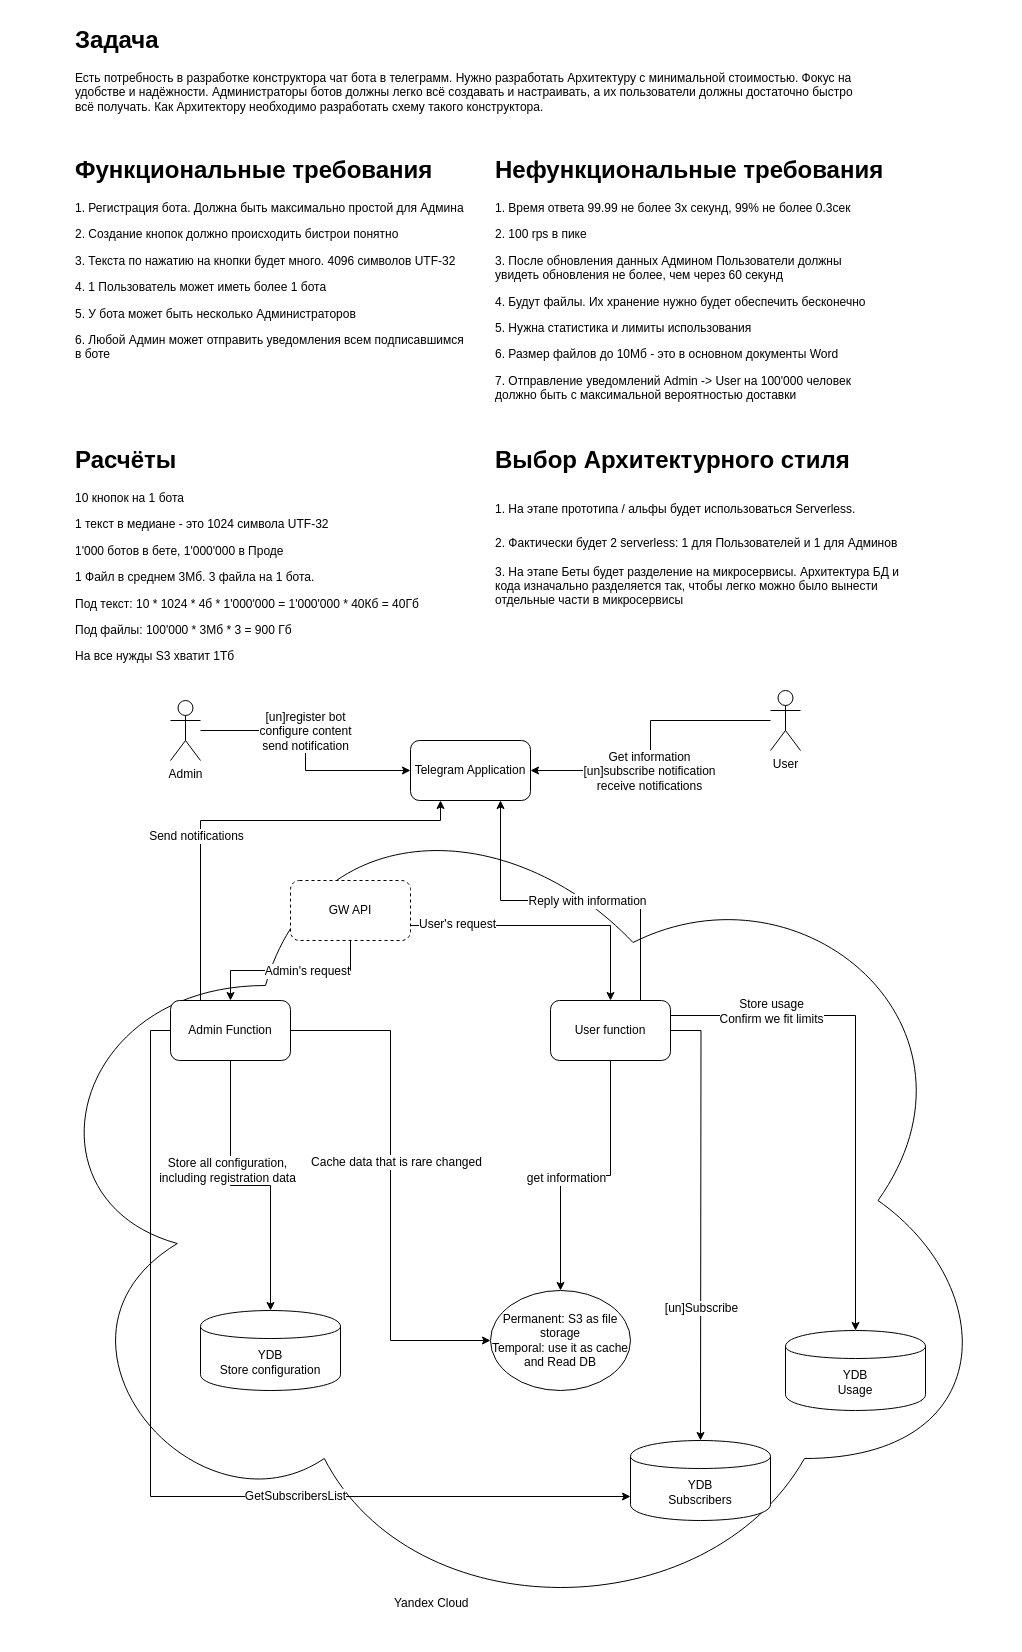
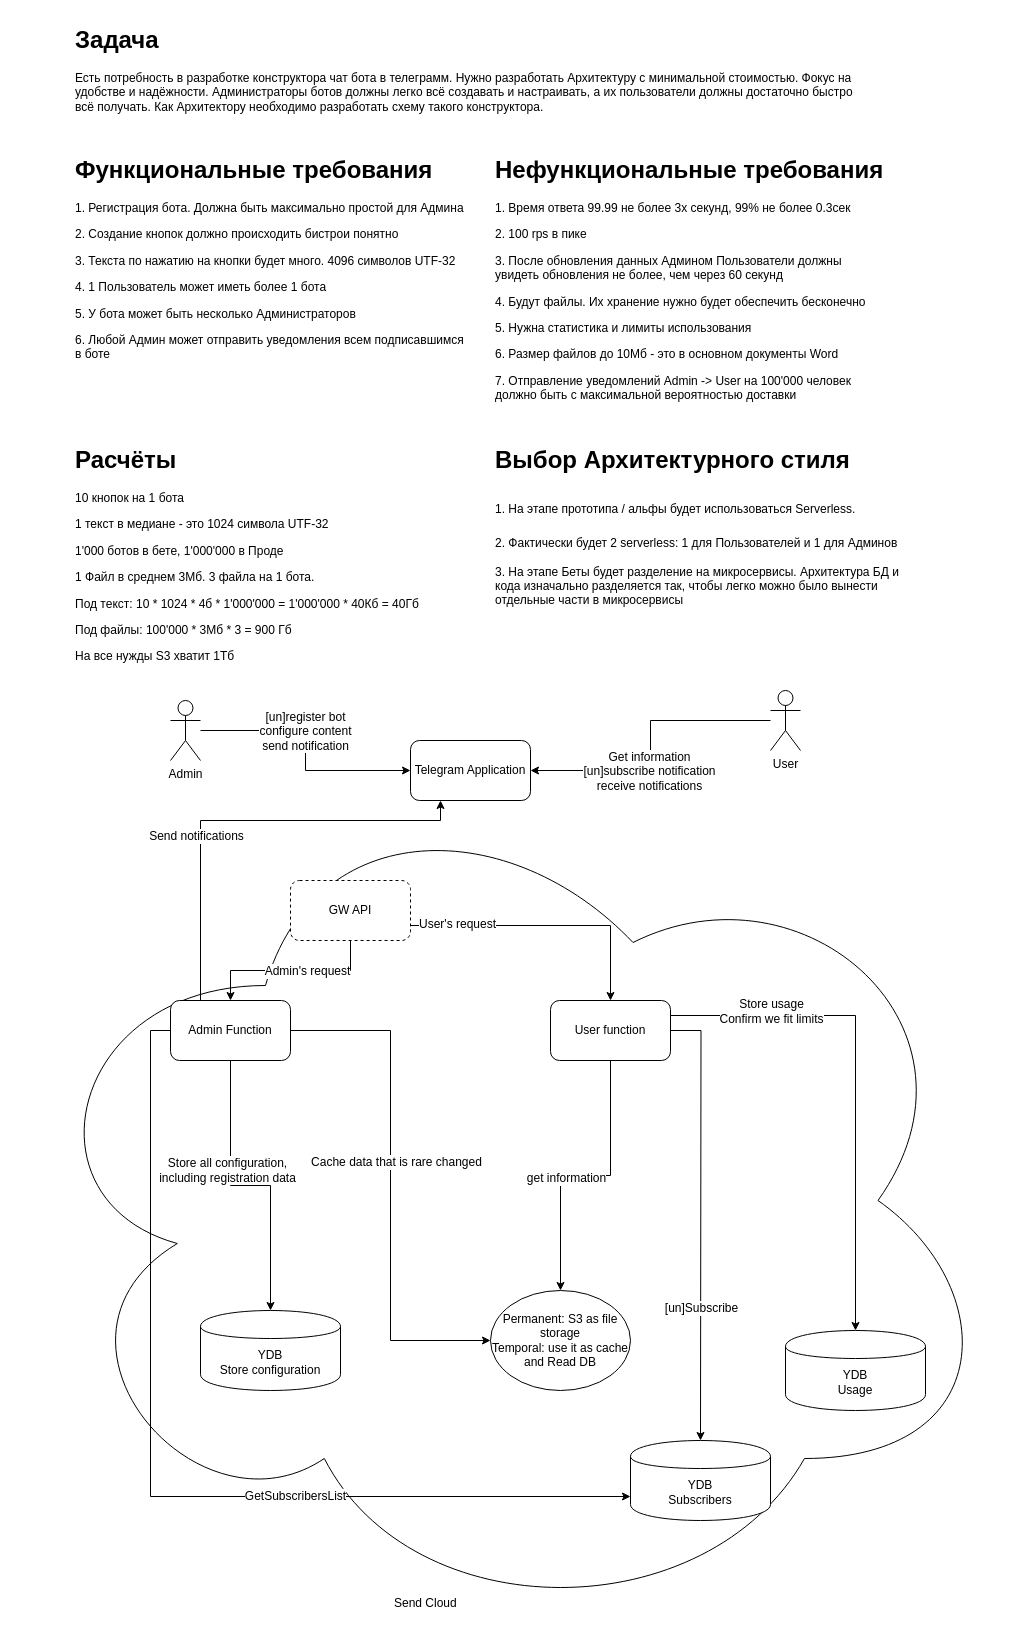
  <mxCell id="0" />
  <mxCell id="1" parent="0" />
  <mxCell id="2" value="" style="ellipse;shape=cloud;whiteSpace=wrap;html=1;" parent="1" vertex="1"><mxGeometry x="20" y="770" width="980" height="860" as="geometry" /></mxCell>
  <mxCell id="3" value="&lt;h1&gt;Задача&lt;/h1&gt;&lt;p&gt;Есть потребность в разработке конструктора чат бота в телеграмм. Нужно разработать Архитектуру с минимальной стоимостью. Фокус на удобстве и надёжности. Администраторы ботов должны легко всё создавать и настраивать, а их пользователи должны достаточно быстро всё получать. Как Архитектору необходимо разработать схему такого конструктора.&lt;/p&gt;" style="text;html=1;strokeColor=none;fillColor=none;spacing=5;spacingTop=-20;whiteSpace=wrap;overflow=hidden;rounded=0;" parent="1" vertex="1"><mxGeometry x="70" y="20" width="800" height="110" as="geometry" /></mxCell>
  <mxCell id="4" value="&lt;h1&gt;Функциональные требования&lt;/h1&gt;&lt;p&gt;1. Регистрация бота. Должна быть максимально простой для Админа&lt;/p&gt;&lt;p&gt;2. Создание кнопок должно происходить бистрои понятно&lt;/p&gt;&lt;p&gt;3. Текста по нажатию на кнопки будет много. 4096 символов UTF-32&lt;/p&gt;&lt;p&gt;4. 1 Пользователь может иметь более 1 бота&lt;/p&gt;&lt;p&gt;5. У бота может быть несколько Администраторов&lt;/p&gt;&lt;p&gt;6. Любой Админ может отправить уведомления всем подписавшимся в боте&lt;/p&gt;" style="text;html=1;strokeColor=none;fillColor=none;spacing=5;spacingTop=-20;whiteSpace=wrap;overflow=hidden;rounded=0;" parent="1" vertex="1"><mxGeometry x="70" y="150" width="400" height="230" as="geometry" /></mxCell>
  <mxCell id="5" value="&lt;h1&gt;Нефункциональные требования&lt;/h1&gt;&lt;p&gt;1. Время ответа 99.99 не более 3х секунд, 99% не более 0.3сек&lt;/p&gt;&lt;p&gt;2. 100 rps в пике&lt;/p&gt;&lt;p&gt;3. После обновления данных Админом Пользователи должны увидеть обновления не более, чем через 60 секунд&lt;/p&gt;&lt;p&gt;4. Будут файлы. Их хранение нужно будет обеспечить бесконечно&lt;/p&gt;&lt;p&gt;5. Нужна статистика и лимиты использования&lt;/p&gt;&lt;p&gt;6. Размер файлов до 10Мб - это в основном документы Word&lt;/p&gt;&lt;p&gt;7. Отправление уведомлений Admin -&amp;gt; User на 100'000 человек должно быть с максимальной вероятностью доставки&lt;/p&gt;" style="text;html=1;strokeColor=none;fillColor=none;spacing=5;spacingTop=-20;whiteSpace=wrap;overflow=hidden;rounded=0;" parent="1" vertex="1"><mxGeometry x="490" y="150" width="400" height="260" as="geometry" /></mxCell>
  <mxCell id="6" value="&lt;h1&gt;Расчёты&lt;/h1&gt;&lt;p&gt;10 кнопок на 1 бота&lt;/p&gt;&lt;p&gt;1 текст в медиане - это 1024 символа UTF-32&lt;/p&gt;&lt;p&gt;1'000 ботов в бете, 1'000'000 в Проде&lt;/p&gt;&lt;p&gt;1 Файл в среднем 3Мб. 3 файла на 1 бота.&lt;/p&gt;&lt;p&gt;Под текст: 10 * 1024 * 4б * 1'000'000 = 1'000'000 * 40Кб = 40Гб&lt;/p&gt;&lt;p&gt;Под файлы: 100'000 * 3Мб * 3 = 900 Гб&lt;/p&gt;&lt;p&gt;На все нужды S3 хватит 1Тб&lt;/p&gt;&lt;p&gt;&lt;/p&gt;&lt;p&gt;&lt;/p&gt;&lt;p&gt;&lt;/p&gt;&lt;p&gt;&lt;/p&gt;" style="text;html=1;strokeColor=none;fillColor=none;spacing=5;spacingTop=-20;whiteSpace=wrap;overflow=hidden;rounded=0;" parent="1" vertex="1"><mxGeometry x="70" y="440" width="470" height="250" as="geometry" /></mxCell>
  <mxCell id="7" value="&lt;h1&gt;&lt;span&gt;Выбор Архитектурного стиля&lt;/span&gt;&lt;/h1&gt;&lt;h1&gt;&lt;span style=&quot;font-size: 12px ; font-weight: normal&quot;&gt;1. На этапе прототипа / альфы будет использоваться Serverless.&lt;/span&gt;&lt;/h1&gt;&lt;div&gt;&lt;span style=&quot;font-size: 12px ; font-weight: normal&quot;&gt;2. Фактически будет 2 serverless: 1 для Пользователей и 1 для Админов&lt;/span&gt;&lt;/div&gt;&lt;div&gt;&lt;span style=&quot;font-size: 12px ; font-weight: normal&quot;&gt;&lt;br&gt;&lt;/span&gt;&lt;/div&gt;&lt;div&gt;&lt;span style=&quot;font-size: 12px ; font-weight: normal&quot;&gt;3. На этапе Беты будет разделение на микросервисы. Архитектура БД и кода изначально разделяется так, чтобы легко можно было вынести отдельные части в микросервисы&lt;/span&gt;&lt;/div&gt;&lt;p&gt;&lt;/p&gt;&lt;p&gt;&lt;/p&gt;" style="text;html=1;strokeColor=none;fillColor=none;spacing=5;spacingTop=-20;whiteSpace=wrap;overflow=hidden;rounded=0;" parent="1" vertex="1"><mxGeometry x="490" y="440" width="420" height="260" as="geometry" /></mxCell>
  <mxCell id="8" style="edgeStyle=orthogonalEdgeStyle;rounded=0;orthogonalLoop=1;jettySize=auto;html=1;" parent="1" source="10" target="14" edge="1"><mxGeometry relative="1" as="geometry" /></mxCell>
  <mxCell id="9" value="[un]register bot&lt;br&gt;configure content&lt;br&gt;send notification" style="text;html=1;resizable=0;points=[];align=center;verticalAlign=middle;labelBackgroundColor=#ffffff;" parent="8" vertex="1" connectable="0"><mxGeometry x="-0.312" y="-3" relative="1" as="geometry"><mxPoint x="18" y="-3" as="offset" /></mxGeometry></mxCell>
  <mxCell id="10" value="Admin" style="shape=umlActor;verticalLabelPosition=bottom;labelBackgroundColor=#ffffff;verticalAlign=top;html=1;outlineConnect=0;" parent="1" vertex="1"><mxGeometry x="170" y="700" width="30" height="60" as="geometry" /></mxCell>
  <mxCell id="11" style="edgeStyle=orthogonalEdgeStyle;rounded=0;orthogonalLoop=1;jettySize=auto;html=1;" parent="1" source="13" target="14" edge="1"><mxGeometry relative="1" as="geometry" /></mxCell>
  <mxCell id="12" value="Get information&lt;br&gt;[un]subscribe notification&lt;br&gt;receive notifications" style="text;html=1;resizable=0;points=[];align=center;verticalAlign=middle;labelBackgroundColor=#ffffff;" parent="11" vertex="1" connectable="0"><mxGeometry x="0.398" y="-3" relative="1" as="geometry"><mxPoint x="31" y="3" as="offset" /></mxGeometry></mxCell>
  <mxCell id="13" value="User" style="shape=umlActor;verticalLabelPosition=bottom;labelBackgroundColor=#ffffff;verticalAlign=top;html=1;outlineConnect=0;" parent="1" vertex="1"><mxGeometry x="770" y="690" width="30" height="60" as="geometry" /></mxCell>
  <mxCell id="14" value="Telegram Application" style="rounded=1;whiteSpace=wrap;html=1;" parent="1" vertex="1"><mxGeometry x="410" y="740" width="120" height="60" as="geometry" /></mxCell>
  <mxCell id="15" style="edgeStyle=orthogonalEdgeStyle;rounded=0;orthogonalLoop=1;jettySize=auto;html=1;entryX=0.5;entryY=0;entryDx=0;entryDy=0;" parent="1" source="19" target="28" edge="1"><mxGeometry relative="1" as="geometry" /></mxCell>
  <mxCell id="16" value="Admin's request" style="text;html=1;resizable=0;points=[];align=center;verticalAlign=middle;labelBackgroundColor=#ffffff;" parent="15" vertex="1" connectable="0"><mxGeometry x="-0.182" relative="1" as="geometry"><mxPoint as="offset" /></mxGeometry></mxCell>
  <mxCell id="17" style="edgeStyle=orthogonalEdgeStyle;rounded=0;orthogonalLoop=1;jettySize=auto;html=1;entryX=0.5;entryY=0;entryDx=0;entryDy=0;exitX=1;exitY=0.75;exitDx=0;exitDy=0;" parent="1" source="19" target="37" edge="1"><mxGeometry relative="1" as="geometry" /></mxCell>
  <mxCell id="18" value="User's request" style="text;html=1;resizable=0;points=[];align=center;verticalAlign=middle;labelBackgroundColor=#ffffff;" parent="17" vertex="1" connectable="0"><mxGeometry x="-0.662" y="2" relative="1" as="geometry"><mxPoint as="offset" /></mxGeometry></mxCell>
  <mxCell id="19" value="GW API" style="rounded=1;whiteSpace=wrap;html=1;dashed=1;" parent="1" vertex="1"><mxGeometry x="290" y="880" width="120" height="60" as="geometry" /></mxCell>
  <mxCell id="20" style="edgeStyle=orthogonalEdgeStyle;rounded=0;orthogonalLoop=1;jettySize=auto;html=1;entryX=0.5;entryY=0;entryDx=0;entryDy=0;" parent="1" source="28" target="38" edge="1"><mxGeometry relative="1" as="geometry" /></mxCell>
  <mxCell id="21" value="Store all configuration, &lt;br&gt;including registration data" style="text;html=1;resizable=0;points=[];align=center;verticalAlign=middle;labelBackgroundColor=#ffffff;" parent="20" vertex="1" connectable="0"><mxGeometry x="-0.248" y="-4" relative="1" as="geometry"><mxPoint as="offset" /></mxGeometry></mxCell>
  <mxCell id="22" style="edgeStyle=orthogonalEdgeStyle;rounded=0;orthogonalLoop=1;jettySize=auto;html=1;entryX=0;entryY=0.5;entryDx=0;entryDy=0;" parent="1" source="28" target="39" edge="1"><mxGeometry relative="1" as="geometry" /></mxCell>
  <mxCell id="23" value="Cache data that is rare changed" style="text;html=1;resizable=0;points=[];align=center;verticalAlign=middle;labelBackgroundColor=#ffffff;" parent="22" vertex="1" connectable="0"><mxGeometry x="-0.099" y="-5" relative="1" as="geometry"><mxPoint x="10" y="1" as="offset" /></mxGeometry></mxCell>
  <mxCell id="24" style="edgeStyle=orthogonalEdgeStyle;rounded=0;orthogonalLoop=1;jettySize=auto;html=1;entryX=0;entryY=0.7;entryDx=0;entryDy=0;exitX=0;exitY=0.5;exitDx=0;exitDy=0;" parent="1" source="28" target="40" edge="1"><mxGeometry relative="1" as="geometry" /></mxCell>
  <mxCell id="25" value="GetSubscribersList" style="text;html=1;resizable=0;points=[];align=center;verticalAlign=middle;labelBackgroundColor=#ffffff;" parent="24" vertex="1" connectable="0"><mxGeometry x="0.305" y="1" relative="1" as="geometry"><mxPoint as="offset" /></mxGeometry></mxCell>
  <mxCell id="26" style="edgeStyle=orthogonalEdgeStyle;rounded=0;orthogonalLoop=1;jettySize=auto;html=1;entryX=0.25;entryY=1;entryDx=0;entryDy=0;exitX=0.25;exitY=0;exitDx=0;exitDy=0;" parent="1" source="28" target="14" edge="1"><mxGeometry relative="1" as="geometry"><Array as="points"><mxPoint x="200" y="820" /><mxPoint x="440" y="820" /></Array></mxGeometry></mxCell>
  <mxCell id="27" value="Send notifications" style="text;html=1;resizable=0;points=[];align=center;verticalAlign=middle;labelBackgroundColor=#ffffff;" parent="26" vertex="1" connectable="0"><mxGeometry x="-0.249" y="5" relative="1" as="geometry"><mxPoint as="offset" /></mxGeometry></mxCell>
  <mxCell id="28" value="Admin Function" style="rounded=1;whiteSpace=wrap;html=1;" parent="1" vertex="1"><mxGeometry x="170" y="1000" width="120" height="60" as="geometry" /></mxCell>
  <mxCell id="29" style="edgeStyle=orthogonalEdgeStyle;rounded=0;orthogonalLoop=1;jettySize=auto;html=1;entryX=0.5;entryY=0;entryDx=0;entryDy=0;" parent="1" source="37" target="39" edge="1"><mxGeometry relative="1" as="geometry" /></mxCell>
  <mxCell id="30" value="get information" style="text;html=1;resizable=0;points=[];align=center;verticalAlign=middle;labelBackgroundColor=#ffffff;" parent="29" vertex="1" connectable="0"><mxGeometry x="0.143" y="2" relative="1" as="geometry"><mxPoint as="offset" /></mxGeometry></mxCell>
  <mxCell id="31" style="edgeStyle=orthogonalEdgeStyle;rounded=0;orthogonalLoop=1;jettySize=auto;html=1;" parent="1" source="37" edge="1"><mxGeometry relative="1" as="geometry"><mxPoint x="700" y="1440" as="targetPoint" /></mxGeometry></mxCell>
  <mxCell id="32" value="[un]Subscribe" style="text;html=1;resizable=0;points=[];align=center;verticalAlign=middle;labelBackgroundColor=#ffffff;" parent="31" vertex="1" connectable="0"><mxGeometry x="0.398" relative="1" as="geometry"><mxPoint as="offset" /></mxGeometry></mxCell>
- <mxCell id="33" style="edgeStyle=orthogonalEdgeStyle;rounded=0;orthogonalLoop=1;jettySize=auto;html=1;entryX=0.75;entryY=1;entryDx=0;entryDy=0;exitX=0.75;exitY=0;exitDx=0;exitDy=0;" parent="1" source="37" target="14" edge="1"><mxGeometry relative="1" as="geometry" /></mxCell>
- <mxCell id="34" value="Reply with information" style="text;html=1;resizable=0;points=[];align=center;verticalAlign=middle;labelBackgroundColor=#ffffff;" parent="33" vertex="1" connectable="0"><mxGeometry x="-0.097" relative="1" as="geometry"><mxPoint as="offset" /></mxGeometry></mxCell>
  <mxCell id="35" style="edgeStyle=orthogonalEdgeStyle;rounded=0;orthogonalLoop=1;jettySize=auto;html=1;exitX=1;exitY=0.25;exitDx=0;exitDy=0;" parent="1" source="37" target="41" edge="1"><mxGeometry relative="1" as="geometry" /></mxCell>
  <mxCell id="36" value="Store usage&lt;br&gt;Confirm we fit limits" style="text;html=1;resizable=0;points=[];align=center;verticalAlign=middle;labelBackgroundColor=#ffffff;" parent="35" vertex="1" connectable="0"><mxGeometry x="-0.683" relative="1" as="geometry"><mxPoint x="21" y="-5" as="offset" /></mxGeometry></mxCell>
  <mxCell id="37" value="User function" style="rounded=1;whiteSpace=wrap;html=1;" parent="1" vertex="1"><mxGeometry x="550" y="1000" width="120" height="60" as="geometry" /></mxCell>
  <mxCell id="38" value="YDB&lt;br&gt;Store configuration" style="shape=cylinder;whiteSpace=wrap;html=1;boundedLbl=1;backgroundOutline=1;" parent="1" vertex="1"><mxGeometry x="200" y="1310" width="140" height="80" as="geometry" /></mxCell>
  <mxCell id="39" value="Permanent: S3 as file storage&lt;br&gt;Temporal: use it as cache and Read DB" style="ellipse;whiteSpace=wrap;html=1;" parent="1" vertex="1"><mxGeometry x="490" y="1290" width="140" height="100" as="geometry" /></mxCell>
  <mxCell id="40" value="YDB&lt;br&gt;Subscribers" style="shape=cylinder;whiteSpace=wrap;html=1;boundedLbl=1;backgroundOutline=1;" parent="1" vertex="1"><mxGeometry x="630" y="1440" width="140" height="80" as="geometry" /></mxCell>
  <mxCell id="41" value="YDB&lt;br&gt;Usage" style="shape=cylinder;whiteSpace=wrap;html=1;boundedLbl=1;backgroundOutline=1;" parent="1" vertex="1"><mxGeometry x="785" y="1330" width="140" height="80" as="geometry" /></mxCell>
- <mxCell id="42" value="Yandex Cloud" style="text;html=1;resizable=0;points=[];autosize=1;align=left;verticalAlign=top;spacingTop=-4;" parent="1" vertex="1"><mxGeometry x="392" y="1593" width="90" height="20" as="geometry" /></mxCell>
+ <mxCell id="42" value="Send Cloud" style="text;html=1;resizable=0;points=[];autosize=1;align=left;verticalAlign=top;spacingTop=-4;" parent="1" vertex="1"><mxGeometry x="392" y="1593" width="90" height="20" as="geometry" /></mxCell>
